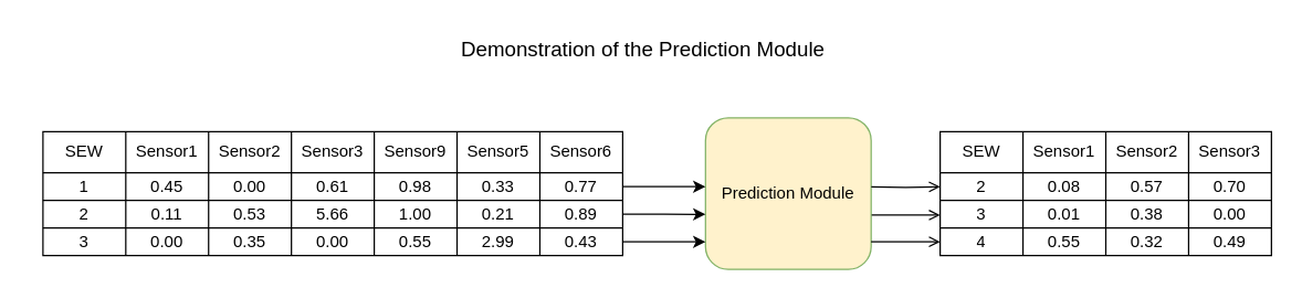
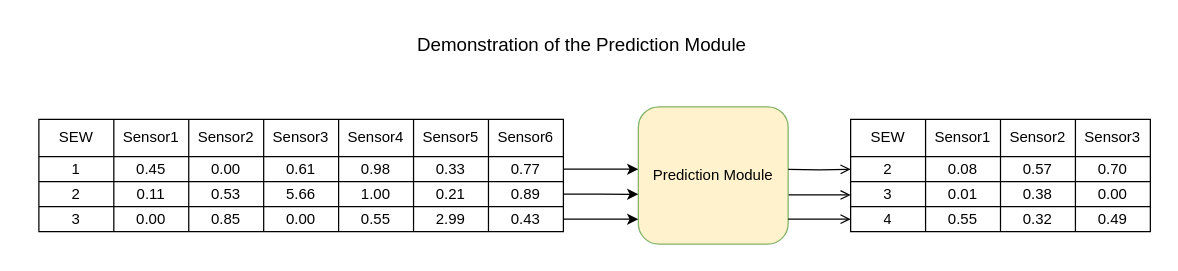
  <mxCell id="0" />
  <mxCell id="1" parent="0" />
  <mxCell id="2" value="" style="shape=table;startSize=0;container=1;collapsible=0;childLayout=tableLayout;" vertex="1" parent="1"><mxGeometry x="30" y="95" width="420" height="90" as="geometry" /></mxCell>
  <mxCell id="3" value="" style="shape=tableRow;horizontal=0;startSize=0;swimlaneHead=0;swimlaneBody=0;top=0;left=0;bottom=0;right=0;collapsible=0;dropTarget=0;fillColor=none;points=[[0,0.5],[1,0.5]];portConstraint=eastwest;" vertex="1" parent="2"><mxGeometry width="420" height="30" as="geometry" /></mxCell>
  <mxCell id="4" value="SEW" style="shape=partialRectangle;html=1;whiteSpace=wrap;connectable=0;overflow=hidden;fillColor=none;top=0;left=0;bottom=0;right=0;pointerEvents=1;" vertex="1" parent="3"><mxGeometry width="60" height="30" as="geometry"><mxRectangle width="60" height="30" as="alternateBounds" /></mxGeometry></mxCell>
  <mxCell id="5" value="Sensor1" style="shape=partialRectangle;html=1;whiteSpace=wrap;connectable=0;overflow=hidden;fillColor=none;top=0;left=0;bottom=0;right=0;pointerEvents=1;" vertex="1" parent="3"><mxGeometry x="60" width="60" height="30" as="geometry"><mxRectangle width="60" height="30" as="alternateBounds" /></mxGeometry></mxCell>
  <mxCell id="6" value="Sensor2" style="shape=partialRectangle;html=1;whiteSpace=wrap;connectable=0;overflow=hidden;fillColor=none;top=0;left=0;bottom=0;right=0;pointerEvents=1;" vertex="1" parent="3"><mxGeometry x="120" width="60" height="30" as="geometry"><mxRectangle width="60" height="30" as="alternateBounds" /></mxGeometry></mxCell>
  <mxCell id="7" value="Sensor3" style="shape=partialRectangle;html=1;whiteSpace=wrap;connectable=0;overflow=hidden;fillColor=none;top=0;left=0;bottom=0;right=0;pointerEvents=1;" vertex="1" parent="3"><mxGeometry x="180" width="60" height="30" as="geometry"><mxRectangle width="60" height="30" as="alternateBounds" /></mxGeometry></mxCell>
- <mxCell id="8" value="Sensor9" style="shape=partialRectangle;html=1;whiteSpace=wrap;connectable=0;overflow=hidden;fillColor=none;top=0;left=0;bottom=0;right=0;pointerEvents=1;" vertex="1" parent="3"><mxGeometry x="240" width="60" height="30" as="geometry"><mxRectangle width="60" height="30" as="alternateBounds" /></mxGeometry></mxCell>
+ <mxCell id="8" value="Sensor4" style="shape=partialRectangle;html=1;whiteSpace=wrap;connectable=0;overflow=hidden;fillColor=none;top=0;left=0;bottom=0;right=0;pointerEvents=1;" vertex="1" parent="3"><mxGeometry x="240" width="60" height="30" as="geometry"><mxRectangle width="60" height="30" as="alternateBounds" /></mxGeometry></mxCell>
  <mxCell id="9" value="Sensor5" style="shape=partialRectangle;html=1;whiteSpace=wrap;connectable=0;overflow=hidden;fillColor=none;top=0;left=0;bottom=0;right=0;pointerEvents=1;" vertex="1" parent="3"><mxGeometry x="300" width="60" height="30" as="geometry"><mxRectangle width="60" height="30" as="alternateBounds" /></mxGeometry></mxCell>
  <mxCell id="10" value="Sensor6" style="shape=partialRectangle;html=1;whiteSpace=wrap;connectable=0;overflow=hidden;fillColor=none;top=0;left=0;bottom=0;right=0;pointerEvents=1;" vertex="1" parent="3"><mxGeometry x="360" width="60" height="30" as="geometry"><mxRectangle width="60" height="30" as="alternateBounds" /></mxGeometry></mxCell>
  <mxCell id="11" value="" style="shape=tableRow;horizontal=0;startSize=0;swimlaneHead=0;swimlaneBody=0;top=0;left=0;bottom=0;right=0;collapsible=0;dropTarget=0;fillColor=none;points=[[0,0.5],[1,0.5]];portConstraint=eastwest;" vertex="1" parent="2"><mxGeometry y="30" width="420" height="20" as="geometry" /></mxCell>
  <mxCell id="12" value="1" style="shape=partialRectangle;html=1;whiteSpace=wrap;connectable=0;overflow=hidden;fillColor=none;top=0;left=0;bottom=0;right=0;pointerEvents=1;" vertex="1" parent="11"><mxGeometry width="60" height="20" as="geometry"><mxRectangle width="60" height="20" as="alternateBounds" /></mxGeometry></mxCell>
  <mxCell id="13" value="0.45" style="shape=partialRectangle;html=1;whiteSpace=wrap;connectable=0;overflow=hidden;fillColor=none;top=0;left=0;bottom=0;right=0;pointerEvents=1;" vertex="1" parent="11"><mxGeometry x="60" width="60" height="20" as="geometry"><mxRectangle width="60" height="20" as="alternateBounds" /></mxGeometry></mxCell>
  <mxCell id="14" value="0.00" style="shape=partialRectangle;html=1;whiteSpace=wrap;connectable=0;overflow=hidden;fillColor=none;top=0;left=0;bottom=0;right=0;pointerEvents=1;" vertex="1" parent="11"><mxGeometry x="120" width="60" height="20" as="geometry"><mxRectangle width="60" height="20" as="alternateBounds" /></mxGeometry></mxCell>
  <mxCell id="15" value="0.61" style="shape=partialRectangle;html=1;whiteSpace=wrap;connectable=0;overflow=hidden;fillColor=none;top=0;left=0;bottom=0;right=0;pointerEvents=1;" vertex="1" parent="11"><mxGeometry x="180" width="60" height="20" as="geometry"><mxRectangle width="60" height="20" as="alternateBounds" /></mxGeometry></mxCell>
  <mxCell id="16" value="0.98" style="shape=partialRectangle;html=1;whiteSpace=wrap;connectable=0;overflow=hidden;fillColor=none;top=0;left=0;bottom=0;right=0;pointerEvents=1;" vertex="1" parent="11"><mxGeometry x="240" width="60" height="20" as="geometry"><mxRectangle width="60" height="20" as="alternateBounds" /></mxGeometry></mxCell>
  <mxCell id="17" value="0.33" style="shape=partialRectangle;html=1;whiteSpace=wrap;connectable=0;overflow=hidden;fillColor=none;top=0;left=0;bottom=0;right=0;pointerEvents=1;" vertex="1" parent="11"><mxGeometry x="300" width="60" height="20" as="geometry"><mxRectangle width="60" height="20" as="alternateBounds" /></mxGeometry></mxCell>
  <mxCell id="18" value="0.77" style="shape=partialRectangle;html=1;whiteSpace=wrap;connectable=0;overflow=hidden;fillColor=none;top=0;left=0;bottom=0;right=0;pointerEvents=1;" vertex="1" parent="11"><mxGeometry x="360" width="60" height="20" as="geometry"><mxRectangle width="60" height="20" as="alternateBounds" /></mxGeometry></mxCell>
  <mxCell id="19" value="" style="shape=tableRow;horizontal=0;startSize=0;swimlaneHead=0;swimlaneBody=0;top=0;left=0;bottom=0;right=0;collapsible=0;dropTarget=0;fillColor=none;points=[[0,0.5],[1,0.5]];portConstraint=eastwest;" vertex="1" parent="2"><mxGeometry y="50" width="420" height="20" as="geometry" /></mxCell>
  <mxCell id="20" value="2" style="shape=partialRectangle;html=1;whiteSpace=wrap;connectable=0;overflow=hidden;fillColor=none;top=0;left=0;bottom=0;right=0;pointerEvents=1;" vertex="1" parent="19"><mxGeometry width="60" height="20" as="geometry"><mxRectangle width="60" height="20" as="alternateBounds" /></mxGeometry></mxCell>
  <mxCell id="21" value="0.11" style="shape=partialRectangle;html=1;whiteSpace=wrap;connectable=0;overflow=hidden;fillColor=none;top=0;left=0;bottom=0;right=0;pointerEvents=1;" vertex="1" parent="19"><mxGeometry x="60" width="60" height="20" as="geometry"><mxRectangle width="60" height="20" as="alternateBounds" /></mxGeometry></mxCell>
  <mxCell id="22" value="0.53" style="shape=partialRectangle;html=1;whiteSpace=wrap;connectable=0;overflow=hidden;fillColor=none;top=0;left=0;bottom=0;right=0;pointerEvents=1;" vertex="1" parent="19"><mxGeometry x="120" width="60" height="20" as="geometry"><mxRectangle width="60" height="20" as="alternateBounds" /></mxGeometry></mxCell>
  <mxCell id="23" value="5.66" style="shape=partialRectangle;html=1;whiteSpace=wrap;connectable=0;overflow=hidden;fillColor=none;top=0;left=0;bottom=0;right=0;pointerEvents=1;" vertex="1" parent="19"><mxGeometry x="180" width="60" height="20" as="geometry"><mxRectangle width="60" height="20" as="alternateBounds" /></mxGeometry></mxCell>
  <mxCell id="24" value="1.00" style="shape=partialRectangle;html=1;whiteSpace=wrap;connectable=0;overflow=hidden;fillColor=none;top=0;left=0;bottom=0;right=0;pointerEvents=1;" vertex="1" parent="19"><mxGeometry x="240" width="60" height="20" as="geometry"><mxRectangle width="60" height="20" as="alternateBounds" /></mxGeometry></mxCell>
  <mxCell id="25" value="0.21" style="shape=partialRectangle;html=1;whiteSpace=wrap;connectable=0;overflow=hidden;fillColor=none;top=0;left=0;bottom=0;right=0;pointerEvents=1;" vertex="1" parent="19"><mxGeometry x="300" width="60" height="20" as="geometry"><mxRectangle width="60" height="20" as="alternateBounds" /></mxGeometry></mxCell>
  <mxCell id="26" value="0.89" style="shape=partialRectangle;html=1;whiteSpace=wrap;connectable=0;overflow=hidden;fillColor=none;top=0;left=0;bottom=0;right=0;pointerEvents=1;" vertex="1" parent="19"><mxGeometry x="360" width="60" height="20" as="geometry"><mxRectangle width="60" height="20" as="alternateBounds" /></mxGeometry></mxCell>
  <mxCell id="27" value="" style="shape=tableRow;horizontal=0;startSize=0;swimlaneHead=0;swimlaneBody=0;top=0;left=0;bottom=0;right=0;collapsible=0;dropTarget=0;fillColor=none;points=[[0,0.5],[1,0.5]];portConstraint=eastwest;" vertex="1" parent="2"><mxGeometry y="70" width="420" height="20" as="geometry" /></mxCell>
  <mxCell id="28" value="3" style="shape=partialRectangle;html=1;whiteSpace=wrap;connectable=0;overflow=hidden;fillColor=none;top=0;left=0;bottom=0;right=0;pointerEvents=1;" vertex="1" parent="27"><mxGeometry width="60" height="20" as="geometry"><mxRectangle width="60" height="20" as="alternateBounds" /></mxGeometry></mxCell>
  <mxCell id="29" value="0.00" style="shape=partialRectangle;html=1;whiteSpace=wrap;connectable=0;overflow=hidden;fillColor=none;top=0;left=0;bottom=0;right=0;pointerEvents=1;" vertex="1" parent="27"><mxGeometry x="60" width="60" height="20" as="geometry"><mxRectangle width="60" height="20" as="alternateBounds" /></mxGeometry></mxCell>
- <mxCell id="30" value="0.35" style="shape=partialRectangle;html=1;whiteSpace=wrap;connectable=0;overflow=hidden;fillColor=none;top=0;left=0;bottom=0;right=0;pointerEvents=1;" vertex="1" parent="27"><mxGeometry x="120" width="60" height="20" as="geometry"><mxRectangle width="60" height="20" as="alternateBounds" /></mxGeometry></mxCell>
+ <mxCell id="30" value="0.85" style="shape=partialRectangle;html=1;whiteSpace=wrap;connectable=0;overflow=hidden;fillColor=none;top=0;left=0;bottom=0;right=0;pointerEvents=1;" vertex="1" parent="27"><mxGeometry x="120" width="60" height="20" as="geometry"><mxRectangle width="60" height="20" as="alternateBounds" /></mxGeometry></mxCell>
  <mxCell id="31" value="0.00" style="shape=partialRectangle;html=1;whiteSpace=wrap;connectable=0;overflow=hidden;fillColor=none;top=0;left=0;bottom=0;right=0;pointerEvents=1;" vertex="1" parent="27"><mxGeometry x="180" width="60" height="20" as="geometry"><mxRectangle width="60" height="20" as="alternateBounds" /></mxGeometry></mxCell>
  <mxCell id="32" value="0.55" style="shape=partialRectangle;html=1;whiteSpace=wrap;connectable=0;overflow=hidden;fillColor=none;top=0;left=0;bottom=0;right=0;pointerEvents=1;" vertex="1" parent="27"><mxGeometry x="240" width="60" height="20" as="geometry"><mxRectangle width="60" height="20" as="alternateBounds" /></mxGeometry></mxCell>
  <mxCell id="33" value="2.99" style="shape=partialRectangle;html=1;whiteSpace=wrap;connectable=0;overflow=hidden;fillColor=none;top=0;left=0;bottom=0;right=0;pointerEvents=1;" vertex="1" parent="27"><mxGeometry x="300" width="60" height="20" as="geometry"><mxRectangle width="60" height="20" as="alternateBounds" /></mxGeometry></mxCell>
  <mxCell id="34" value="0.43" style="shape=partialRectangle;html=1;whiteSpace=wrap;connectable=0;overflow=hidden;fillColor=none;top=0;left=0;bottom=0;right=0;pointerEvents=1;" vertex="1" parent="27"><mxGeometry x="360" width="60" height="20" as="geometry"><mxRectangle width="60" height="20" as="alternateBounds" /></mxGeometry></mxCell>
  <mxCell id="35" value="Prediction Module" style="rounded=1;whiteSpace=wrap;html=1;fillColor=#fff2cc;strokeColor=#82b366;" vertex="1" parent="1"><mxGeometry x="510" y="85" width="120" height="110" as="geometry" /></mxCell>
  <mxCell id="36" style="edgeStyle=orthogonalEdgeStyle;rounded=0;orthogonalLoop=1;jettySize=auto;html=1;" edge="1" parent="1" source="11"><mxGeometry relative="1" as="geometry"><mxPoint x="510" y="135" as="targetPoint" /></mxGeometry></mxCell>
  <mxCell id="37" style="edgeStyle=orthogonalEdgeStyle;rounded=0;orthogonalLoop=1;jettySize=auto;html=1;entryX=0;entryY=0.637;entryDx=0;entryDy=0;entryPerimeter=0;" edge="1" parent="1" source="19" target="35"><mxGeometry relative="1" as="geometry" /></mxCell>
  <mxCell id="38" style="edgeStyle=orthogonalEdgeStyle;rounded=0;orthogonalLoop=1;jettySize=auto;html=1;" edge="1" parent="1" source="27"><mxGeometry relative="1" as="geometry"><mxPoint x="510" y="175" as="targetPoint" /></mxGeometry></mxCell>
  <mxCell id="39" style="edgeStyle=orthogonalEdgeStyle;rounded=0;orthogonalLoop=1;jettySize=auto;html=1;exitX=0;exitY=0.5;exitDx=0;exitDy=0;entryX=1.001;entryY=0.455;entryDx=0;entryDy=0;entryPerimeter=0;endArrow=none;endFill=0;startArrow=open;startFill=0;" edge="1" parent="1" target="35"><mxGeometry relative="1" as="geometry"><mxPoint x="680" y="135" as="sourcePoint" /></mxGeometry></mxCell>
  <mxCell id="40" style="edgeStyle=orthogonalEdgeStyle;rounded=0;orthogonalLoop=1;jettySize=auto;html=1;exitX=0;exitY=0.5;exitDx=0;exitDy=0;entryX=1.003;entryY=0.642;entryDx=0;entryDy=0;entryPerimeter=0;startArrow=open;startFill=0;endArrow=none;endFill=0;" edge="1" parent="1" target="35"><mxGeometry relative="1" as="geometry"><mxPoint x="680" y="155" as="sourcePoint" /><Array as="points"><mxPoint x="630" y="155" /></Array></mxGeometry></mxCell>
  <mxCell id="41" style="edgeStyle=orthogonalEdgeStyle;rounded=0;orthogonalLoop=1;jettySize=auto;html=1;exitX=0;exitY=0.5;exitDx=0;exitDy=0;entryX=1.008;entryY=0.818;entryDx=0;entryDy=0;entryPerimeter=0;startArrow=open;startFill=0;endArrow=none;endFill=0;" edge="1" parent="1"><mxGeometry relative="1" as="geometry"><mxPoint x="680" y="175" as="sourcePoint" /><mxPoint x="629.96" y="174.98" as="targetPoint" /></mxGeometry></mxCell>
  <mxCell id="42" value="" style="shape=table;startSize=0;container=1;collapsible=0;childLayout=tableLayout;strokeColor=default;" vertex="1" parent="1"><mxGeometry x="680" y="95" width="240" height="90" as="geometry" /></mxCell>
  <mxCell id="43" value="" style="shape=tableRow;horizontal=0;startSize=0;swimlaneHead=0;swimlaneBody=0;top=0;left=0;bottom=0;right=0;collapsible=0;dropTarget=0;fillColor=none;points=[[0,0.5],[1,0.5]];portConstraint=eastwest;strokeColor=default;" vertex="1" parent="42"><mxGeometry width="240" height="30" as="geometry" /></mxCell>
  <mxCell id="44" value="SEW" style="shape=partialRectangle;html=1;whiteSpace=wrap;connectable=0;overflow=hidden;fillColor=none;top=0;left=0;bottom=0;right=0;pointerEvents=1;strokeColor=default;" vertex="1" parent="43"><mxGeometry width="60" height="30" as="geometry"><mxRectangle width="60" height="30" as="alternateBounds" /></mxGeometry></mxCell>
  <mxCell id="45" value="Sensor1" style="shape=partialRectangle;html=1;whiteSpace=wrap;connectable=0;overflow=hidden;fillColor=none;top=0;left=0;bottom=0;right=0;pointerEvents=1;strokeColor=default;" vertex="1" parent="43"><mxGeometry x="60" width="60" height="30" as="geometry"><mxRectangle width="60" height="30" as="alternateBounds" /></mxGeometry></mxCell>
  <mxCell id="46" value="Sensor2" style="shape=partialRectangle;html=1;whiteSpace=wrap;connectable=0;overflow=hidden;fillColor=none;top=0;left=0;bottom=0;right=0;pointerEvents=1;strokeColor=default;" vertex="1" parent="43"><mxGeometry x="120" width="60" height="30" as="geometry"><mxRectangle width="60" height="30" as="alternateBounds" /></mxGeometry></mxCell>
  <mxCell id="47" value="Sensor3" style="shape=partialRectangle;html=1;whiteSpace=wrap;connectable=0;overflow=hidden;fillColor=none;top=0;left=0;bottom=0;right=0;pointerEvents=1;strokeColor=default;" vertex="1" parent="43"><mxGeometry x="180" width="60" height="30" as="geometry"><mxRectangle width="60" height="30" as="alternateBounds" /></mxGeometry></mxCell>
  <mxCell id="48" value="" style="shape=tableRow;horizontal=0;startSize=0;swimlaneHead=0;swimlaneBody=0;top=0;left=0;bottom=0;right=0;collapsible=0;dropTarget=0;fillColor=none;points=[[0,0.5],[1,0.5]];portConstraint=eastwest;strokeColor=default;" vertex="1" parent="42"><mxGeometry y="30" width="240" height="20" as="geometry" /></mxCell>
  <mxCell id="49" value="2" style="shape=partialRectangle;html=1;whiteSpace=wrap;connectable=0;overflow=hidden;fillColor=none;top=0;left=0;bottom=0;right=0;pointerEvents=1;strokeColor=default;" vertex="1" parent="48"><mxGeometry width="60" height="20" as="geometry"><mxRectangle width="60" height="20" as="alternateBounds" /></mxGeometry></mxCell>
  <mxCell id="50" value="0.08" style="shape=partialRectangle;html=1;whiteSpace=wrap;connectable=0;overflow=hidden;fillColor=none;top=0;left=0;bottom=0;right=0;pointerEvents=1;strokeColor=default;" vertex="1" parent="48"><mxGeometry x="60" width="60" height="20" as="geometry"><mxRectangle width="60" height="20" as="alternateBounds" /></mxGeometry></mxCell>
  <mxCell id="51" value="0.57" style="shape=partialRectangle;html=1;whiteSpace=wrap;connectable=0;overflow=hidden;fillColor=none;top=0;left=0;bottom=0;right=0;pointerEvents=1;strokeColor=default;" vertex="1" parent="48"><mxGeometry x="120" width="60" height="20" as="geometry"><mxRectangle width="60" height="20" as="alternateBounds" /></mxGeometry></mxCell>
  <mxCell id="52" value="0.70" style="shape=partialRectangle;html=1;whiteSpace=wrap;connectable=0;overflow=hidden;fillColor=none;top=0;left=0;bottom=0;right=0;pointerEvents=1;strokeColor=default;" vertex="1" parent="48"><mxGeometry x="180" width="60" height="20" as="geometry"><mxRectangle width="60" height="20" as="alternateBounds" /></mxGeometry></mxCell>
  <mxCell id="53" value="" style="shape=tableRow;horizontal=0;startSize=0;swimlaneHead=0;swimlaneBody=0;top=0;left=0;bottom=0;right=0;collapsible=0;dropTarget=0;fillColor=none;points=[[0,0.5],[1,0.5]];portConstraint=eastwest;strokeColor=default;" vertex="1" parent="42"><mxGeometry y="50" width="240" height="20" as="geometry" /></mxCell>
  <mxCell id="54" value="3" style="shape=partialRectangle;html=1;whiteSpace=wrap;connectable=0;overflow=hidden;fillColor=none;top=0;left=0;bottom=0;right=0;pointerEvents=1;strokeColor=default;" vertex="1" parent="53"><mxGeometry width="60" height="20" as="geometry"><mxRectangle width="60" height="20" as="alternateBounds" /></mxGeometry></mxCell>
  <mxCell id="55" value="0.01" style="shape=partialRectangle;html=1;whiteSpace=wrap;connectable=0;overflow=hidden;fillColor=none;top=0;left=0;bottom=0;right=0;pointerEvents=1;strokeColor=default;" vertex="1" parent="53"><mxGeometry x="60" width="60" height="20" as="geometry"><mxRectangle width="60" height="20" as="alternateBounds" /></mxGeometry></mxCell>
  <mxCell id="56" value="0.38" style="shape=partialRectangle;html=1;whiteSpace=wrap;connectable=0;overflow=hidden;fillColor=none;top=0;left=0;bottom=0;right=0;pointerEvents=1;strokeColor=default;" vertex="1" parent="53"><mxGeometry x="120" width="60" height="20" as="geometry"><mxRectangle width="60" height="20" as="alternateBounds" /></mxGeometry></mxCell>
  <mxCell id="57" value="0.00" style="shape=partialRectangle;html=1;whiteSpace=wrap;connectable=0;overflow=hidden;fillColor=none;top=0;left=0;bottom=0;right=0;pointerEvents=1;strokeColor=default;" vertex="1" parent="53"><mxGeometry x="180" width="60" height="20" as="geometry"><mxRectangle width="60" height="20" as="alternateBounds" /></mxGeometry></mxCell>
  <mxCell id="58" value="" style="shape=tableRow;horizontal=0;startSize=0;swimlaneHead=0;swimlaneBody=0;top=0;left=0;bottom=0;right=0;collapsible=0;dropTarget=0;fillColor=none;points=[[0,0.5],[1,0.5]];portConstraint=eastwest;strokeColor=default;" vertex="1" parent="42"><mxGeometry y="70" width="240" height="20" as="geometry" /></mxCell>
  <mxCell id="59" value="4" style="shape=partialRectangle;html=1;whiteSpace=wrap;connectable=0;overflow=hidden;fillColor=none;top=0;left=0;bottom=0;right=0;pointerEvents=1;strokeColor=default;" vertex="1" parent="58"><mxGeometry width="60" height="20" as="geometry"><mxRectangle width="60" height="20" as="alternateBounds" /></mxGeometry></mxCell>
  <mxCell id="60" value="0.55" style="shape=partialRectangle;html=1;whiteSpace=wrap;connectable=0;overflow=hidden;fillColor=none;top=0;left=0;bottom=0;right=0;pointerEvents=1;strokeColor=default;" vertex="1" parent="58"><mxGeometry x="60" width="60" height="20" as="geometry"><mxRectangle width="60" height="20" as="alternateBounds" /></mxGeometry></mxCell>
  <mxCell id="61" value="0.32" style="shape=partialRectangle;html=1;whiteSpace=wrap;connectable=0;overflow=hidden;fillColor=none;top=0;left=0;bottom=0;right=0;pointerEvents=1;strokeColor=default;" vertex="1" parent="58"><mxGeometry x="120" width="60" height="20" as="geometry"><mxRectangle width="60" height="20" as="alternateBounds" /></mxGeometry></mxCell>
  <mxCell id="62" value="0.49" style="shape=partialRectangle;html=1;whiteSpace=wrap;connectable=0;overflow=hidden;fillColor=none;top=0;left=0;bottom=0;right=0;pointerEvents=1;strokeColor=default;" vertex="1" parent="58"><mxGeometry x="180" width="60" height="20" as="geometry"><mxRectangle width="60" height="20" as="alternateBounds" /></mxGeometry></mxCell>
  <mxCell id="63" value="Demonstration of the Prediction Module" style="text;html=1;strokeColor=none;fillColor=none;align=center;verticalAlign=middle;whiteSpace=wrap;rounded=0;fontSize=15;" vertex="1" parent="1"><mxGeometry x="20" y="20" width="890" height="30" as="geometry" /></mxCell>
